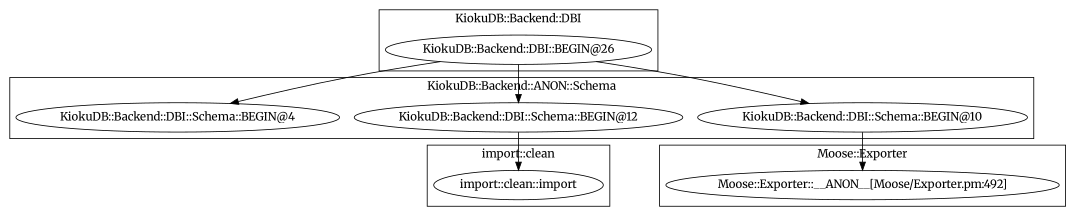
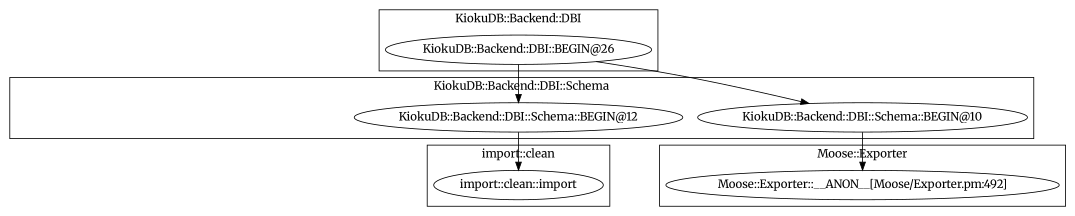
  digraph {
    fontname=Merriweather
    node [fontname=Merriweather]
    edge [fontname=Merriweather]
    n1 [label="import::clean::import"]
    "KiokuDB::Backend::DBI::BEGIN@26"
    "Moose::Exporter::__ANON__[Moose/Exporter.pm:492]"
    "KiokuDB::Backend::DBI::Schema::BEGIN@12"
    "KiokuDB::Backend::DBI::Schema::BEGIN@10"
-   "KiokuDB::Backend::DBI::Schema::BEGIN@4"
    subgraph cluster_1 {
      label="import::clean"
      n1
    }
    subgraph cluster_2 {
      label="KiokuDB::Backend::DBI"
      "KiokuDB::Backend::DBI::BEGIN@26"
    }
    subgraph cluster_3 {
      label="Moose::Exporter"
      "Moose::Exporter::__ANON__[Moose/Exporter.pm:492]"
    }
    subgraph cluster_4 {
-     label="KiokuDB::Backend::ANON::Schema"
+     label="KiokuDB::Backend::DBI::Schema"
      "KiokuDB::Backend::DBI::Schema::BEGIN@12"
      "KiokuDB::Backend::DBI::Schema::BEGIN@10"
-     "KiokuDB::Backend::DBI::Schema::BEGIN@4"
    }
    "KiokuDB::Backend::DBI::BEGIN@26" -> "KiokuDB::Backend::DBI::Schema::BEGIN@12"
    "KiokuDB::Backend::DBI::BEGIN@26" -> "KiokuDB::Backend::DBI::Schema::BEGIN@10"
-   "KiokuDB::Backend::DBI::BEGIN@26" -> "KiokuDB::Backend::DBI::Schema::BEGIN@4"
    "KiokuDB::Backend::DBI::Schema::BEGIN@12" -> n1
    "KiokuDB::Backend::DBI::Schema::BEGIN@10" -> "Moose::Exporter::__ANON__[Moose/Exporter.pm:492]"
  }
